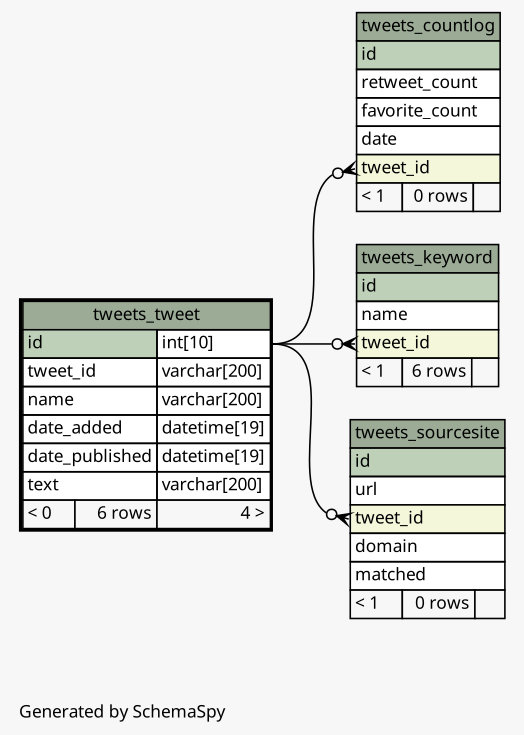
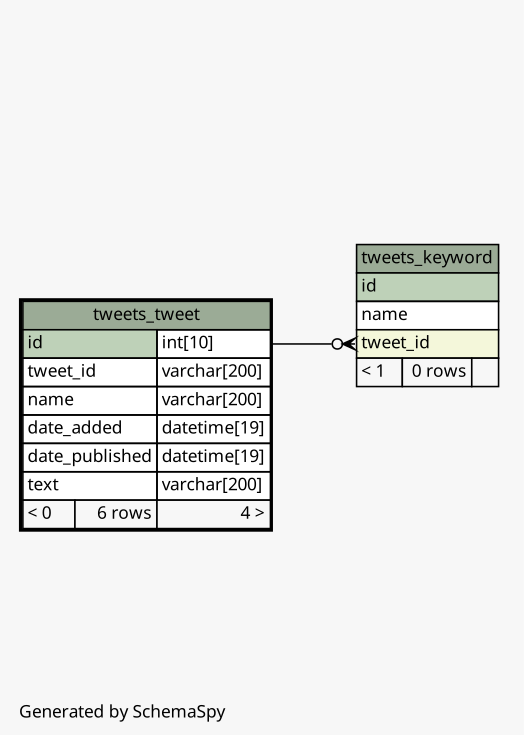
  digraph {
    bgcolor="#f7f7f7"
    fontname="Noto Sans"
    fontsize=11
    label="\nGenerated by SchemaSpy"
    labeljust=l
    nodesep=0.18
    rankdir=RL
    ranksep=0.46
    node [fontname="Noto Sans" fontsize=11 shape=plaintext]
    edge [arrowhead=none arrowsize=0.8 arrowtail=crowodot dir=back fontname="Noto Sans" headport="id.type:e" tailport="tweet_id:w"]
-   n1 [label=<     <TABLE BORDER="0" CELLBORDER="1" CELLSPACING="0" BGCOLOR="#ffffff">       <TR><TD COLSPAN="3" BGCOLOR="#9bab96" ALIGN="CENTER">tweets_countlog</TD></TR>       <TR><TD PORT="id" COLSPAN="3" BGCOLOR="#bed1b8" ALIGN="LEFT">id</TD></TR>       <TR><TD PORT="retweet_count" COLSPAN="3" ALIGN="LEFT">retweet_count</TD></TR>       <TR><TD PORT="favorite_count" COLSPAN="3" ALIGN="LEFT">favorite_count</TD></TR>       <TR><TD PORT="date" COLSPAN="3" ALIGN="LEFT">date</TD></TR>       <TR><TD PORT="tweet_id" COLSPAN="3" BGCOLOR="#f4f7da" ALIGN="LEFT">tweet_id</TD></TR>       <TR><TD ALIGN="LEFT" BGCOLOR="#f7f7f7">&lt; 1</TD><TD ALIGN="RIGHT" BGCOLOR="#f7f7f7">0 rows</TD><TD ALIGN="RIGHT" BGCOLOR="#f7f7f7">  </TD></TR>     </TABLE>>]
    n2 [label=<     <TABLE BORDER="2" CELLBORDER="1" CELLSPACING="0" BGCOLOR="#ffffff">       <TR><TD COLSPAN="3" BGCOLOR="#9bab96" ALIGN="CENTER">tweets_tweet</TD></TR>       <TR><TD PORT="id" COLSPAN="2" BGCOLOR="#bed1b8" ALIGN="LEFT">id</TD><TD PORT="id.type" ALIGN="LEFT">int[10]</TD></TR>       <TR><TD PORT="tweet_id" COLSPAN="2" ALIGN="LEFT">tweet_id</TD><TD PORT="tweet_id.type" ALIGN="LEFT">varchar[200]</TD></TR>       <TR><TD PORT="name" COLSPAN="2" ALIGN="LEFT">name</TD><TD PORT="name.type" ALIGN="LEFT">varchar[200]</TD></TR>       <TR><TD PORT="date_added" COLSPAN="2" ALIGN="LEFT">date_added</TD><TD PORT="date_added.type" ALIGN="LEFT">datetime[19]</TD></TR>       <TR><TD PORT="date_published" COLSPAN="2" ALIGN="LEFT">date_published</TD><TD PORT="date_published.type" ALIGN="LEFT">datetime[19]</TD></TR>       <TR><TD PORT="text" COLSPAN="2" ALIGN="LEFT">text</TD><TD PORT="text.type" ALIGN="LEFT">varchar[200]</TD></TR>       <TR><TD ALIGN="LEFT" BGCOLOR="#f7f7f7">&lt; 0</TD><TD ALIGN="RIGHT" BGCOLOR="#f7f7f7">6 rows</TD><TD ALIGN="RIGHT" BGCOLOR="#f7f7f7">4 &gt;</TD></TR>     </TABLE>>]
-   n3 [label=<     <TABLE BORDER="0" CELLBORDER="1" CELLSPACING="0" BGCOLOR="#ffffff">       <TR><TD COLSPAN="3" BGCOLOR="#9bab96" ALIGN="CENTER">tweets_keyword</TD></TR>       <TR><TD PORT="id" COLSPAN="3" BGCOLOR="#bed1b8" ALIGN="LEFT">id</TD></TR>       <TR><TD PORT="name" COLSPAN="3" ALIGN="LEFT">name</TD></TR>       <TR><TD PORT="tweet_id" COLSPAN="3" BGCOLOR="#f4f7da" ALIGN="LEFT">tweet_id</TD></TR>       <TR><TD ALIGN="LEFT" BGCOLOR="#f7f7f7">&lt; 1</TD><TD ALIGN="RIGHT" BGCOLOR="#f7f7f7">6 rows</TD><TD ALIGN="RIGHT" BGCOLOR="#f7f7f7">  </TD></TR>     </TABLE>>]
-   n4 [label=<     <TABLE BORDER="0" CELLBORDER="1" CELLSPACING="0" BGCOLOR="#ffffff">       <TR><TD COLSPAN="3" BGCOLOR="#9bab96" ALIGN="CENTER">tweets_sourcesite</TD></TR>       <TR><TD PORT="id" COLSPAN="3" BGCOLOR="#bed1b8" ALIGN="LEFT">id</TD></TR>       <TR><TD PORT="url" COLSPAN="3" ALIGN="LEFT">url</TD></TR>       <TR><TD PORT="tweet_id" COLSPAN="3" BGCOLOR="#f4f7da" ALIGN="LEFT">tweet_id</TD></TR>       <TR><TD PORT="domain" COLSPAN="3" ALIGN="LEFT">domain</TD></TR>       <TR><TD PORT="matched" COLSPAN="3" ALIGN="LEFT">matched</TD></TR>       <TR><TD ALIGN="LEFT" BGCOLOR="#f7f7f7">&lt; 1</TD><TD ALIGN="RIGHT" BGCOLOR="#f7f7f7">0 rows</TD><TD ALIGN="RIGHT" BGCOLOR="#f7f7f7">  </TD></TR>     </TABLE>>]
-   n1 -> n2
+   n3 [label=<     <TABLE BORDER="0" CELLBORDER="1" CELLSPACING="0" BGCOLOR="#ffffff">       <TR><TD COLSPAN="3" BGCOLOR="#9bab96" ALIGN="CENTER">tweets_keyword</TD></TR>       <TR><TD PORT="id" COLSPAN="3" BGCOLOR="#bed1b8" ALIGN="LEFT">id</TD></TR>       <TR><TD PORT="name" COLSPAN="3" ALIGN="LEFT">name</TD></TR>       <TR><TD PORT="tweet_id" COLSPAN="3" BGCOLOR="#f4f7da" ALIGN="LEFT">tweet_id</TD></TR>       <TR><TD ALIGN="LEFT" BGCOLOR="#f7f7f7">&lt; 1</TD><TD ALIGN="RIGHT" BGCOLOR="#f7f7f7">0 rows</TD><TD ALIGN="RIGHT" BGCOLOR="#f7f7f7">  </TD></TR>     </TABLE>>]
    n3 -> n2
-   n4 -> n2
  }
